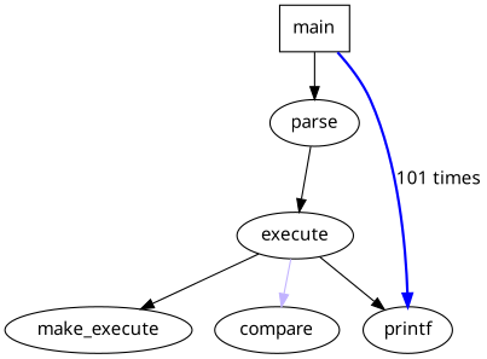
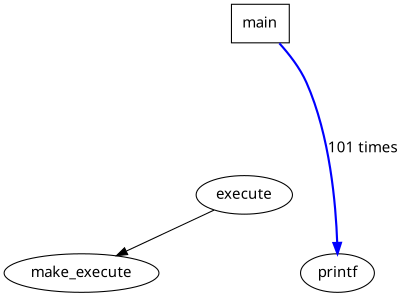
  digraph {
    fontname="Noto Sans"
    node [fontname="Noto Sans"]
    edge [fontname="Noto Sans"]
    main [shape=box]
-   parse
    printf
    execute
    n5 [label=make_execute]
-   compare
-   main -> parse [weight=8]
    main -> printf [color=blue label="101 times" style=bold]
-   parse -> execute
-   execute -> printf
    execute -> n5
-   execute -> compare [color=".7 .3 1.0" distortion=0.0 peripheries=3 shape=polygon skew=0]
  }
